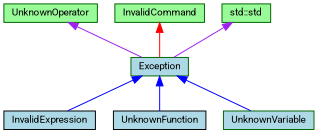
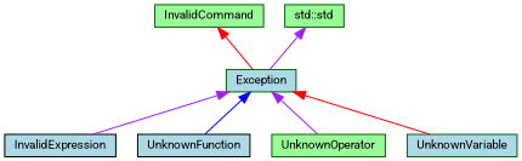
  digraph {
    fontname=Roboto
    node [color=darkgreen fillcolor=lightblue fontname=Roboto fontsize=10 shape=box style=filled]
    edge [color=blue dir=back fontname=Roboto fontsize=10 labelfontname=Helvetica labelfontsize=10 style=solid]
    n1 [fontcolor=black height=0.2 label=Exception width=0.4]
    n2 [color=black height=0.2 label=InvalidExpression width=0.4]
    n3 [color=black height=0.2 label=UnknownFunction width=0.4]
    n4 [fillcolor=palegreen height=0.2 label=UnknownOperator width=0.4]
    n5 [height=0.2 label=UnknownVariable width=0.4]
    n6 [fillcolor=palegreen height=0.2 label=InvalidCommand width=0.4]
    n7 [fillcolor=palegreen height=0.2 label="std::std" width=0.4]
-   n1 -> n2
+   n1 -> n2 [color=purple]
    n1 -> n3
-   n4 -> n1 [color=purple]
-   n1 -> n5
+   n1 -> n4 [color=purple]
+   n1 -> n5 [color=red]
    n6 -> n1 [color=red]
    n7 -> n1 [color=purple]
  }
